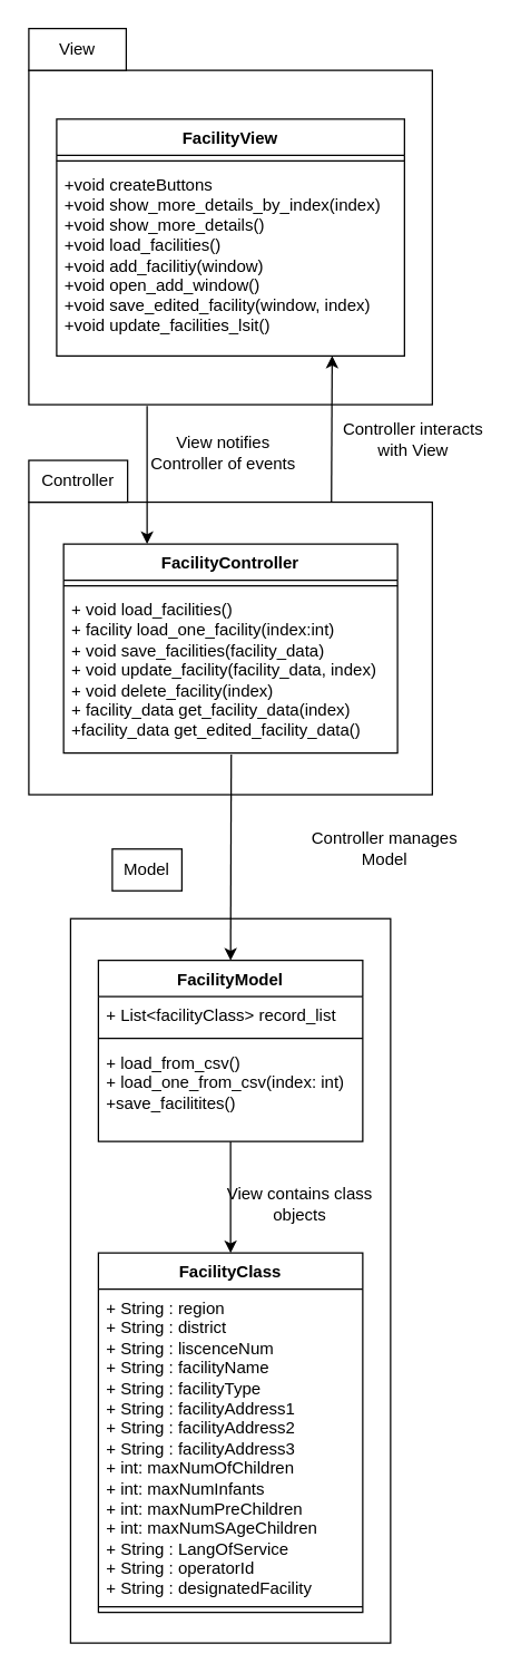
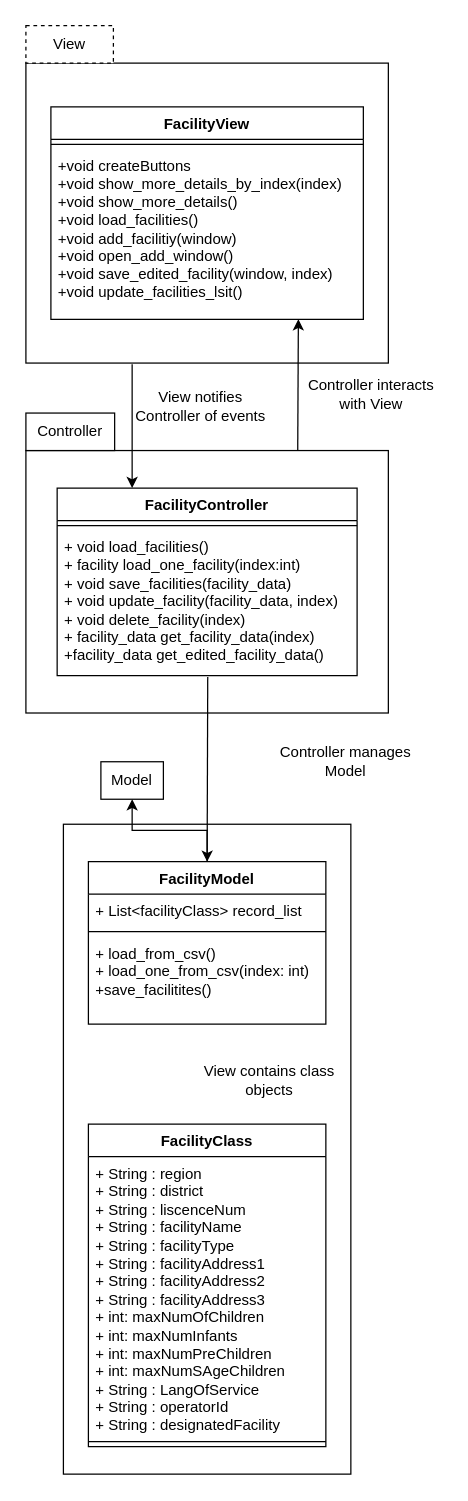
  <mxCell id="0" />
  <mxCell id="1" parent="0" />
  <mxCell id="2" value="" style="rounded=0;whiteSpace=wrap;html=1;" vertex="1" parent="1"><mxGeometry x="20" y="50" width="290" height="240" as="geometry" /></mxCell>
  <mxCell id="3" value="" style="rounded=0;whiteSpace=wrap;html=1;" vertex="1" parent="1"><mxGeometry x="20" y="360" width="290" height="210" as="geometry" /></mxCell>
  <mxCell id="4" value="" style="rounded=0;whiteSpace=wrap;html=1;" vertex="1" parent="1"><mxGeometry x="50" y="659" width="230" height="520" as="geometry" /></mxCell>
- <mxCell id="5" value="" style="edgeStyle=orthogonalEdgeStyle;rounded=0;orthogonalLoop=1;jettySize=auto;html=1;entryX=0.5;entryY=0;entryDx=0;entryDy=0;" edge="1" parent="1" source="6" target="10"><mxGeometry relative="1" as="geometry" /></mxCell>
+ <mxCell id="5" value="" style="edgeStyle=orthogonalEdgeStyle;rounded=0;orthogonalLoop=1;jettySize=auto;html=1;" edge="1" parent="1" source="6" target="14"><mxGeometry relative="1" as="geometry" /></mxCell>
  <mxCell id="6" value="FacilityModel" style="swimlane;fontStyle=1;align=center;verticalAlign=top;childLayout=stackLayout;horizontal=1;startSize=26;horizontalStack=0;resizeParent=1;resizeParentMax=0;resizeLast=0;collapsible=1;marginBottom=0;whiteSpace=wrap;html=1;" vertex="1" parent="1"><mxGeometry x="70" y="689" width="190" height="130" as="geometry" /></mxCell>
  <mxCell id="7" value="+ List&amp;lt;facilityClass&amp;gt; record_list&amp;nbsp;" style="text;strokeColor=none;fillColor=none;align=left;verticalAlign=top;spacingLeft=4;spacingRight=4;overflow=hidden;rotatable=0;points=[[0,0.5],[1,0.5]];portConstraint=eastwest;whiteSpace=wrap;html=1;" vertex="1" parent="6"><mxGeometry y="26" width="190" height="26" as="geometry" /></mxCell>
  <mxCell id="8" value="" style="line;strokeWidth=1;fillColor=none;align=left;verticalAlign=middle;spacingTop=-1;spacingLeft=3;spacingRight=3;rotatable=0;labelPosition=right;points=[];portConstraint=eastwest;strokeColor=inherit;" vertex="1" parent="6"><mxGeometry y="52" width="190" height="8" as="geometry" /></mxCell>
  <mxCell id="9" value="&lt;div&gt;+ load_from_csv()&amp;nbsp;&lt;/div&gt;+ load_one_from_csv(index: int)&lt;div&gt;+save_facilitites()&amp;nbsp;&lt;/div&gt;" style="text;strokeColor=none;fillColor=none;align=left;verticalAlign=top;spacingLeft=4;spacingRight=4;overflow=hidden;rotatable=0;points=[[0,0.5],[1,0.5]];portConstraint=eastwest;whiteSpace=wrap;html=1;" vertex="1" parent="6"><mxGeometry y="60" width="190" height="70" as="geometry" /></mxCell>
  <mxCell id="10" value="FacilityClass" style="swimlane;fontStyle=1;align=center;verticalAlign=top;childLayout=stackLayout;horizontal=1;startSize=26;horizontalStack=0;resizeParent=1;resizeParentMax=0;resizeLast=0;collapsible=1;marginBottom=0;whiteSpace=wrap;html=1;" vertex="1" parent="1"><mxGeometry x="70" y="899" width="190" height="258" as="geometry" /></mxCell>
  <mxCell id="11" value="+ String : region&lt;div&gt;+ String : district&lt;br&gt;&lt;/div&gt;&lt;div&gt;+ String : liscenceNum&lt;br&gt;&lt;/div&gt;&lt;div&gt;+ String : facilityName&lt;div&gt;+ String : facilityType&lt;br&gt;&lt;/div&gt;&lt;div&gt;+ String :&amp;nbsp;&lt;span style=&quot;background-color: initial;&quot;&gt;facilityAddress1&lt;/span&gt;&lt;/div&gt;&lt;/div&gt;&lt;div&gt;+ String : facilityAddress2&lt;div&gt;+ String : facilityAddress3&lt;br&gt;&lt;/div&gt;&lt;div&gt;+ int: maxNumOfChildren&lt;/div&gt;&lt;div&gt;+ int: maxNumInfants&lt;br&gt;&lt;/div&gt;&lt;div&gt;+ int: maxNumPreChildren&lt;br&gt;&lt;/div&gt;&lt;div&gt;+ int: maxNumSAgeChildren&lt;br&gt;&lt;/div&gt;&lt;div&gt;+ String : LangOfService&lt;/div&gt;&lt;div&gt;+ String : operatorId&lt;br&gt;&lt;/div&gt;&lt;div&gt;+ String : designatedFacility&lt;/div&gt;&lt;/div&gt;" style="text;strokeColor=none;fillColor=none;align=left;verticalAlign=top;spacingLeft=4;spacingRight=4;overflow=hidden;rotatable=0;points=[[0,0.5],[1,0.5]];portConstraint=eastwest;whiteSpace=wrap;html=1;" vertex="1" parent="10"><mxGeometry y="26" width="190" height="224" as="geometry" /></mxCell>
  <mxCell id="12" value="" style="line;strokeWidth=1;fillColor=none;align=left;verticalAlign=middle;spacingTop=-1;spacingLeft=3;spacingRight=3;rotatable=0;labelPosition=right;points=[];portConstraint=eastwest;strokeColor=inherit;" vertex="1" parent="10"><mxGeometry y="250" width="190" height="8" as="geometry" /></mxCell>
  <mxCell id="13" value="View contains class objects" style="text;html=1;align=center;verticalAlign=middle;whiteSpace=wrap;rounded=0;" vertex="1" parent="1"><mxGeometry x="160" y="849" width="110" height="30" as="geometry" /></mxCell>
  <mxCell id="14" value="Model" style="rounded=0;whiteSpace=wrap;html=1;" vertex="1" parent="1"><mxGeometry x="80" y="609" width="50" height="30" as="geometry" /></mxCell>
  <mxCell id="15" value="FacilityController" style="swimlane;fontStyle=1;align=center;verticalAlign=top;childLayout=stackLayout;horizontal=1;startSize=26;horizontalStack=0;resizeParent=1;resizeParentMax=0;resizeLast=0;collapsible=1;marginBottom=0;whiteSpace=wrap;html=1;" vertex="1" parent="1"><mxGeometry x="45" y="390" width="240" height="150" as="geometry" /></mxCell>
  <mxCell id="16" value="" style="line;strokeWidth=1;fillColor=none;align=left;verticalAlign=middle;spacingTop=-1;spacingLeft=3;spacingRight=3;rotatable=0;labelPosition=right;points=[];portConstraint=eastwest;strokeColor=inherit;" vertex="1" parent="15"><mxGeometry y="26" width="240" height="8" as="geometry" /></mxCell>
  <mxCell id="17" value="+ void load_facilities()&lt;div&gt;+ facility load_one_facility(index:int)&lt;/div&gt;&lt;div&gt;+ void save_facilities(facility_data)&lt;/div&gt;&lt;div&gt;+ void update_facility(facility_data, index)&lt;/div&gt;&lt;div&gt;+ void delete_facility(index)&lt;/div&gt;&lt;div&gt;+ facility_data&amp;nbsp;get_facility_data(index)&lt;/div&gt;&lt;div&gt;+facility_data&amp;nbsp;get_edited_facility_data()&lt;/div&gt;" style="text;strokeColor=none;fillColor=none;align=left;verticalAlign=top;spacingLeft=4;spacingRight=4;overflow=hidden;rotatable=0;points=[[0,0.5],[1,0.5]];portConstraint=eastwest;whiteSpace=wrap;html=1;" vertex="1" parent="15"><mxGeometry y="34" width="240" height="116" as="geometry" /></mxCell>
  <mxCell id="18" value="Controller" style="rounded=0;whiteSpace=wrap;html=1;" vertex="1" parent="1"><mxGeometry x="20" y="330" width="71" height="30" as="geometry" /></mxCell>
  <mxCell id="19" value="FacilityView" style="swimlane;fontStyle=1;align=center;verticalAlign=top;childLayout=stackLayout;horizontal=1;startSize=26;horizontalStack=0;resizeParent=1;resizeParentMax=0;resizeLast=0;collapsible=1;marginBottom=0;whiteSpace=wrap;html=1;" vertex="1" parent="1"><mxGeometry x="40" y="85" width="250" height="170" as="geometry" /></mxCell>
  <mxCell id="20" value="" style="line;strokeWidth=1;fillColor=none;align=left;verticalAlign=middle;spacingTop=-1;spacingLeft=3;spacingRight=3;rotatable=0;labelPosition=right;points=[];portConstraint=eastwest;strokeColor=inherit;" vertex="1" parent="19"><mxGeometry y="26" width="250" height="8" as="geometry" /></mxCell>
  <mxCell id="21" value="+void createButtons&lt;div&gt;+void&amp;nbsp;show_more_details_by_index(index)&lt;/div&gt;&lt;div&gt;+void&amp;nbsp;show_more_details()&lt;/div&gt;&lt;div&gt;+void load_facilities()&lt;/div&gt;&lt;div&gt;+void add_facilitiy(window)&lt;/div&gt;&lt;div&gt;+void open_add_window()&lt;/div&gt;&lt;div&gt;+void&amp;nbsp;save_edited_facility(window, index)&lt;/div&gt;&lt;div&gt;+void update_facilities_lsit()&lt;/div&gt;" style="text;strokeColor=none;fillColor=none;align=left;verticalAlign=top;spacingLeft=4;spacingRight=4;overflow=hidden;rotatable=0;points=[[0,0.5],[1,0.5]];portConstraint=eastwest;whiteSpace=wrap;html=1;" vertex="1" parent="19"><mxGeometry y="34" width="250" height="136" as="geometry" /></mxCell>
- <mxCell id="22" value="View" style="rounded=0;whiteSpace=wrap;html=1;" vertex="1" parent="1"><mxGeometry x="20" y="20" width="70" height="30" as="geometry" /></mxCell>
+ <mxCell id="22" value="View" style="rounded=0;whiteSpace=wrap;html=1;dashed=1;" vertex="1" parent="1"><mxGeometry x="20" y="20" width="70" height="30" as="geometry" /></mxCell>
  <mxCell id="23" value="" style="endArrow=classic;html=1;rounded=0;entryX=0.792;entryY=0.999;entryDx=0;entryDy=0;entryPerimeter=0;exitX=0.75;exitY=0;exitDx=0;exitDy=0;" edge="1" parent="1" source="3" target="21"><mxGeometry width="50" height="50" relative="1" as="geometry"><mxPoint x="81" y="380" as="sourcePoint" /><mxPoint x="131" y="330" as="targetPoint" /></mxGeometry></mxCell>
  <mxCell id="24" value="Controller interacts with View" style="text;html=1;align=center;verticalAlign=middle;whiteSpace=wrap;rounded=0;" vertex="1" parent="1"><mxGeometry x="241" y="300" width="111" height="30" as="geometry" /></mxCell>
  <mxCell id="25" value="" style="endArrow=classic;html=1;rounded=0;entryX=0.5;entryY=0;entryDx=0;entryDy=0;exitX=0.502;exitY=1.01;exitDx=0;exitDy=0;exitPerimeter=0;" edge="1" parent="1" source="17" target="6"><mxGeometry width="50" height="50" relative="1" as="geometry"><mxPoint x="81" y="600" as="sourcePoint" /><mxPoint x="131" y="550" as="targetPoint" /></mxGeometry></mxCell>
  <mxCell id="26" value="Controller manages Model" style="text;html=1;align=center;verticalAlign=middle;whiteSpace=wrap;rounded=0;" vertex="1" parent="1"><mxGeometry x="216" y="594" width="120" height="30" as="geometry" /></mxCell>
  <mxCell id="27" value="" style="endArrow=classic;html=1;rounded=0;entryX=0.25;entryY=0;entryDx=0;entryDy=0;" edge="1" parent="1" target="15"><mxGeometry width="50" height="50" relative="1" as="geometry"><mxPoint x="105" y="291" as="sourcePoint" /><mxPoint x="161" y="320" as="targetPoint" /></mxGeometry></mxCell>
  <mxCell id="28" value="View notifies Controller of events" style="text;html=1;align=center;verticalAlign=middle;whiteSpace=wrap;rounded=0;" vertex="1" parent="1"><mxGeometry x="100" y="310" width="120" height="30" as="geometry" /></mxCell>
